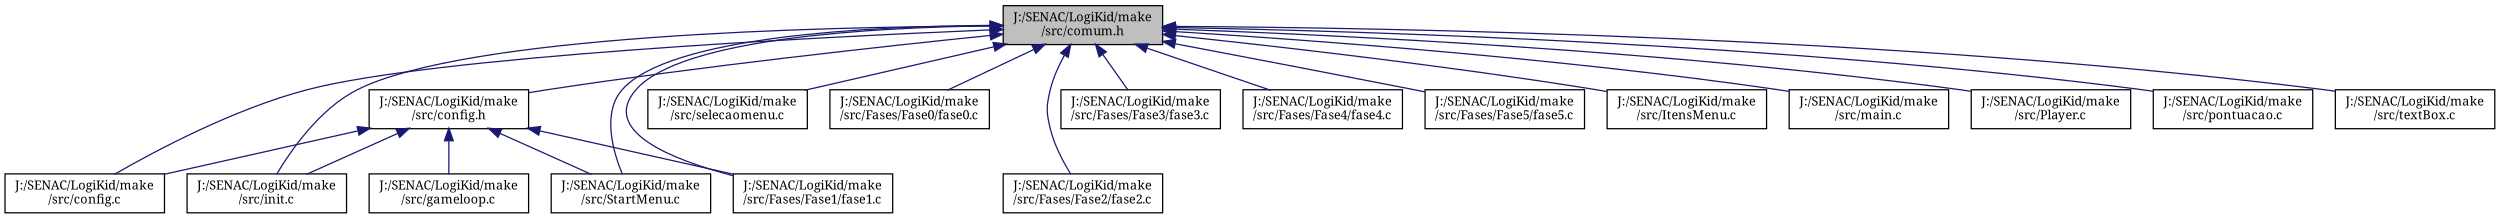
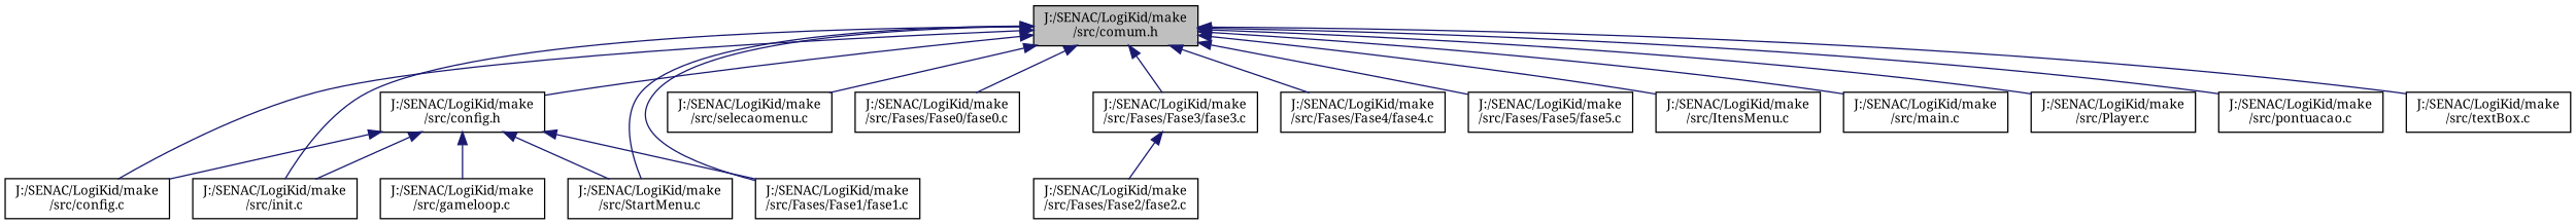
  digraph {
    fontname="Noto Serif"
    node [color=black fillcolor=white fontname="Noto Serif" fontsize=10 shape=record style=filled]
    edge [color=midnightblue dir=back fontname="Noto Serif" fontsize=10 labelfontname=Helvetica labelfontsize=10 style=solid]
    n1 [fillcolor=grey75 fontcolor=black height=0.2 label="J:/SENAC/LogiKid/make\l/src/comum.h" width=0.4]
    n2 [height=0.2 label="J:/SENAC/LogiKid/make\l/src/config.h" width=0.4]
    n3 [height=0.2 label="J:/SENAC/LogiKid/make\l/src/config.c" width=0.4]
    n4 [height=0.2 label="J:/SENAC/LogiKid/make\l/src/init.c" width=0.4]
    n5 [height=0.2 label="J:/SENAC/LogiKid/make\l/src/selecaomenu.c" width=0.4]
    n6 [height=0.2 label="J:/SENAC/LogiKid/make\l/src/StartMenu.c" width=0.4]
    n7 [height=0.2 label="J:/SENAC/LogiKid/make\l/src/Fases/Fase0/fase0.c" width=0.4]
    n8 [height=0.2 label="J:/SENAC/LogiKid/make\l/src/Fases/Fase1/fase1.c" width=0.4]
    n9 [height=0.2 label="J:/SENAC/LogiKid/make\l/src/Fases/Fase2/fase2.c" width=0.4]
    n10 [height=0.2 label="J:/SENAC/LogiKid/make\l/src/Fases/Fase3/fase3.c" width=0.4]
    n11 [height=0.2 label="J:/SENAC/LogiKid/make\l/src/Fases/Fase4/fase4.c" width=0.4]
    n12 [height=0.2 label="J:/SENAC/LogiKid/make\l/src/Fases/Fase5/fase5.c" width=0.4]
    n13 [height=0.2 label="J:/SENAC/LogiKid/make\l/src/ItensMenu.c" width=0.4]
    n14 [height=0.2 label="J:/SENAC/LogiKid/make\l/src/main.c" width=0.4]
    n15 [height=0.2 label="J:/SENAC/LogiKid/make\l/src/Player.c" width=0.4]
    n16 [height=0.2 label="J:/SENAC/LogiKid/make\l/src/pontuacao.c" width=0.4]
    n17 [height=0.2 label="J:/SENAC/LogiKid/make\l/src/textBox.c" width=0.4]
    n18 [height=0.2 label="J:/SENAC/LogiKid/make\l/src/gameloop.c" width=0.4]
    n1 -> n2
    n1 -> n3
    n1 -> n4
    n1 -> n5
    n1 -> n6
    n1 -> n7
    n1 -> n8
-   n1 -> n9
+   n10 -> n9
    n1 -> n10
    n1 -> n11
    n1 -> n12
    n1 -> n13
    n1 -> n14
    n1 -> n15
    n1 -> n16
    n1 -> n17
    n2 -> n3
    n2 -> n4
    n2 -> n6
    n2 -> n8
    n2 -> n18
  }
